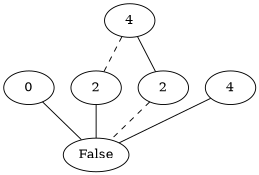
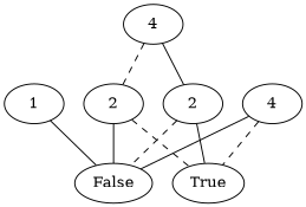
  graph {
-   n1 [label=0]
+   n1 [label=1]
    n2 [label=False]
    n3 [label=4]
    n4 [label=2]
    n5 [label=2]
    n6 [label=4]
+   n7 [label=True]
    n1 -- n2
    n3 -- n4 [style=dashed]
    n3 -- n5
    n4 -- n2
+   n4 -- n7 [style=dashed]
    n5 -- n2 [style=dashed]
+   n5 -- n7
    n6 -- n2
+   n6 -- n7 [style=dashed]
  }
